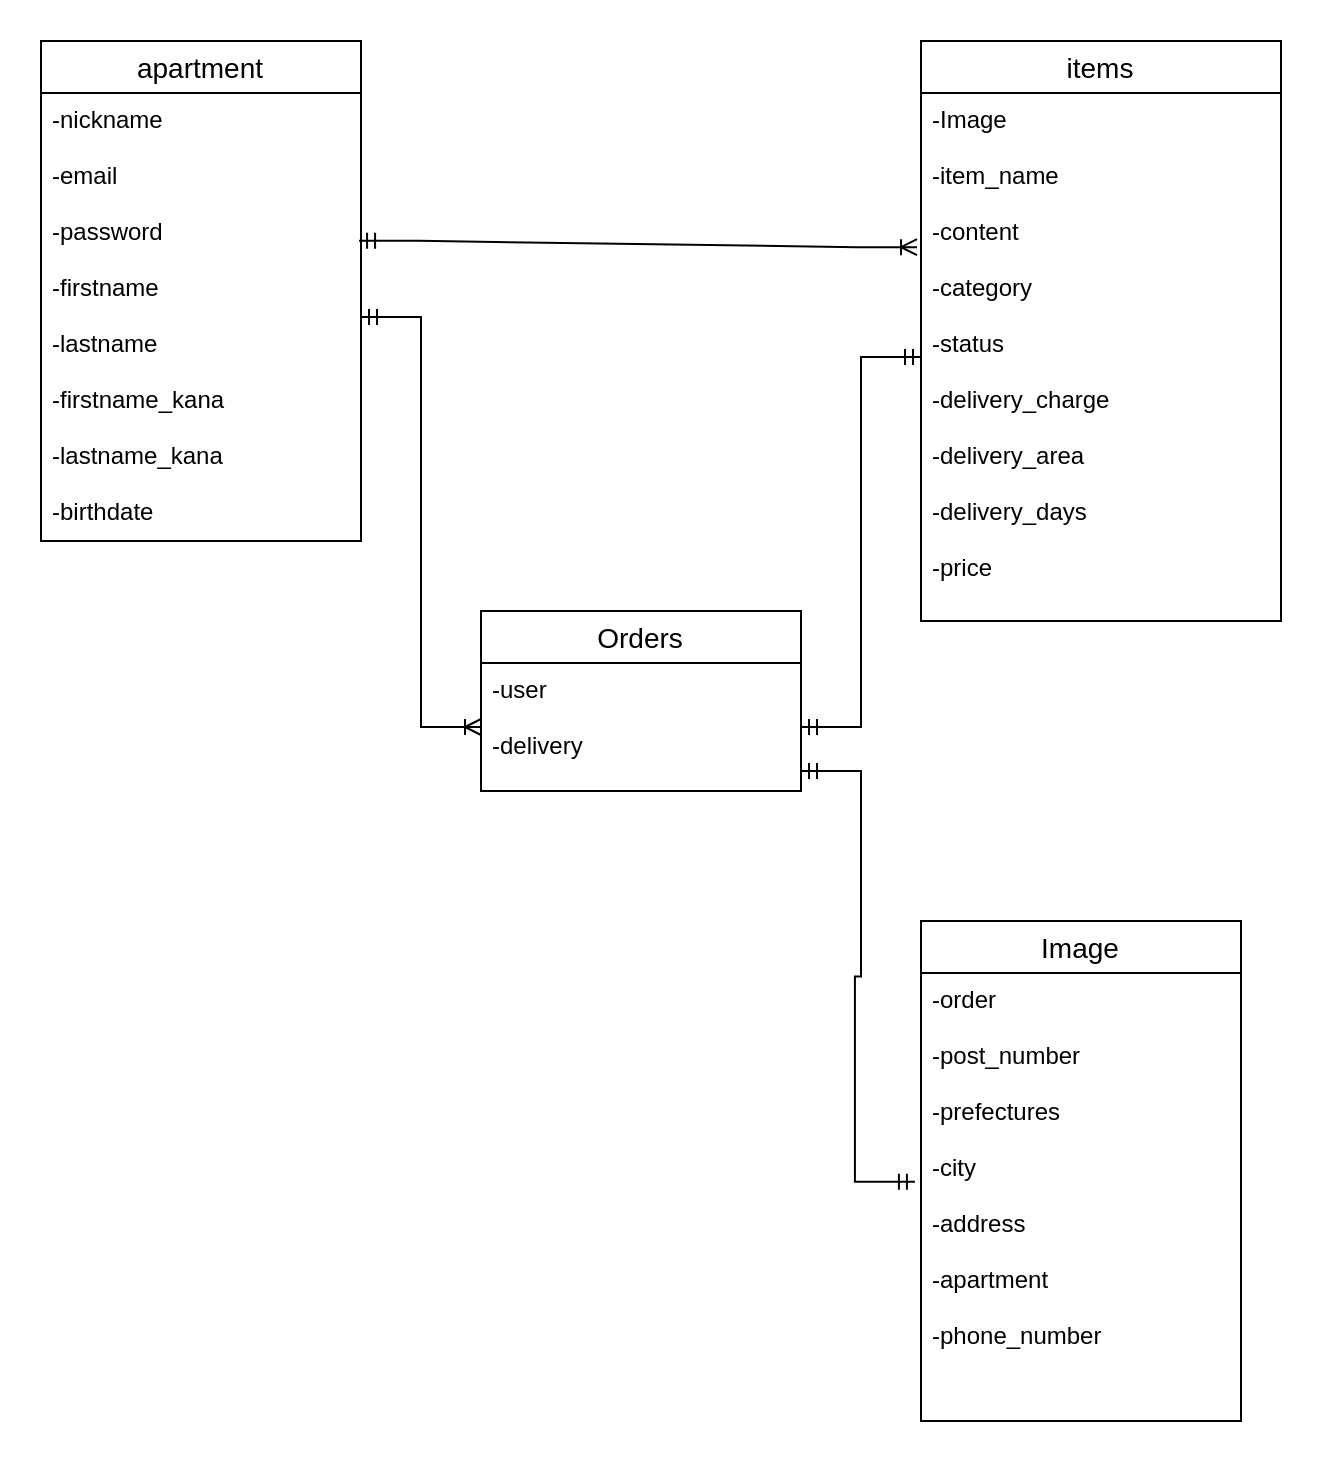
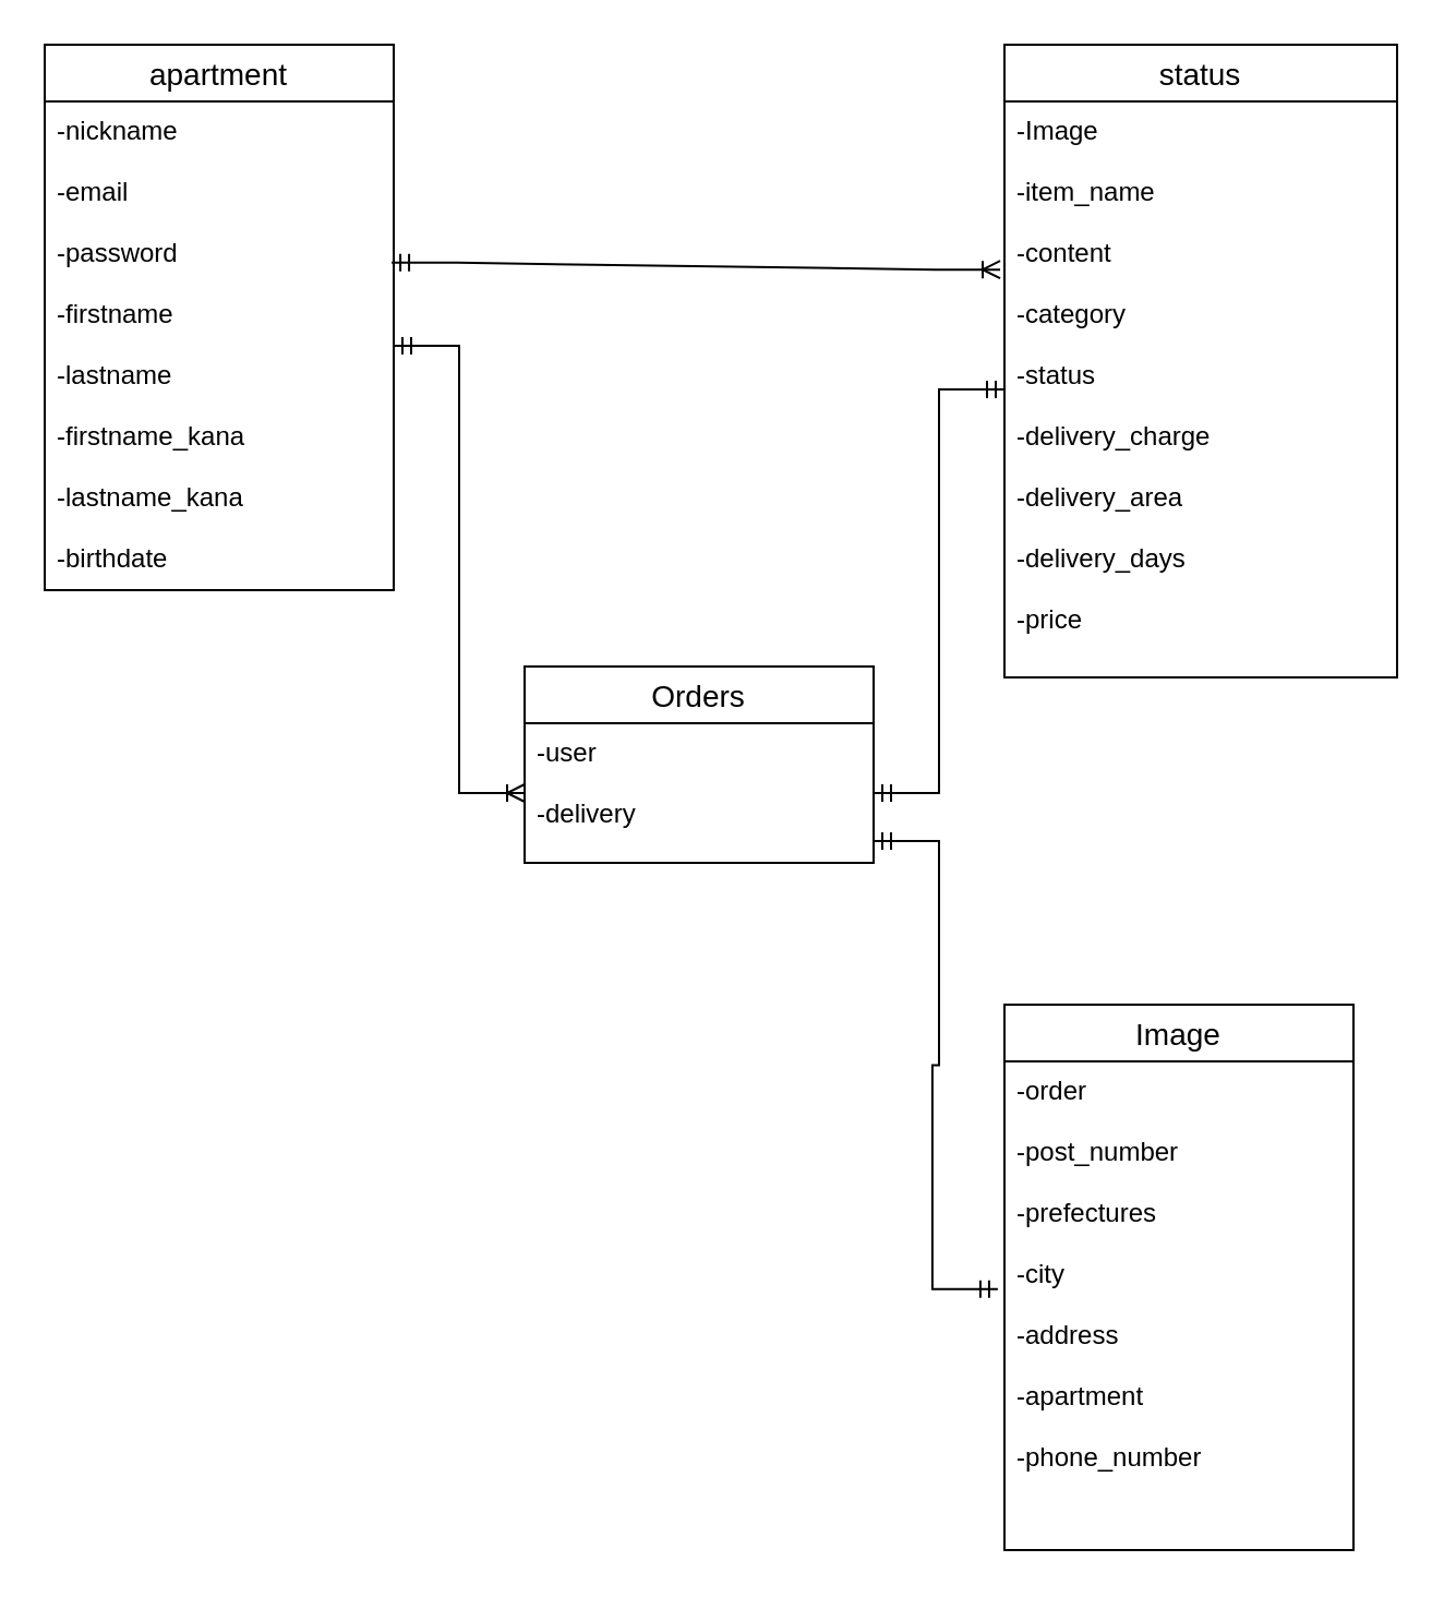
  <mxCell id="0" />
  <mxCell id="1" parent="0" />
  <mxCell id="2" value="apartment" style="swimlane;fontStyle=0;childLayout=stackLayout;horizontal=1;startSize=26;horizontalStack=0;resizeParent=1;resizeParentMax=0;resizeLast=0;collapsible=1;marginBottom=0;align=center;fontSize=14;swimlaneLine=1;" parent="1" vertex="1"><mxGeometry x="20" y="20" width="160" height="250" as="geometry"><mxRectangle x="60" y="50" width="70" height="26" as="alternateBounds" /></mxGeometry></mxCell>
  <mxCell id="3" value="-nickname&#10;&#10;-email&#10;&#10;-password&#10;&#10;-firstname&#10;&#10;-lastname&#10;&#10;-firstname_kana&#10;&#10;-lastname_kana&#10;&#10;-birthdate" style="text;strokeColor=none;fillColor=none;spacingLeft=4;spacingRight=4;overflow=hidden;rotatable=0;points=[[0,0.5],[1,0.5]];portConstraint=eastwest;fontSize=12;" parent="2" vertex="1"><mxGeometry y="26" width="160" height="224" as="geometry" /></mxCell>
- <mxCell id="4" value="items" style="swimlane;fontStyle=0;childLayout=stackLayout;horizontal=1;startSize=26;horizontalStack=0;resizeParent=1;resizeParentMax=0;resizeLast=0;collapsible=1;marginBottom=0;align=center;fontSize=14;" parent="1" vertex="1"><mxGeometry x="460" y="20" width="180" height="290" as="geometry" /></mxCell>
+ <mxCell id="4" value="status" style="swimlane;fontStyle=0;childLayout=stackLayout;horizontal=1;startSize=26;horizontalStack=0;resizeParent=1;resizeParentMax=0;resizeLast=0;collapsible=1;marginBottom=0;align=center;fontSize=14;" parent="1" vertex="1"><mxGeometry x="460" y="20" width="180" height="290" as="geometry" /></mxCell>
  <mxCell id="5" value="-Image&#10;&#10;-item_name&#10;&#10;-content&#10;&#10;-category&#10;&#10;-status&#10;&#10;-delivery_charge&#10;&#10;-delivery_area&#10;&#10;-delivery_days&#10;&#10;-price&#10;&#10;" style="text;strokeColor=none;fillColor=none;spacingLeft=4;spacingRight=4;overflow=hidden;rotatable=0;points=[[0,0.5],[1,0.5]];portConstraint=eastwest;fontSize=12;" parent="4" vertex="1"><mxGeometry y="26" width="180" height="264" as="geometry" /></mxCell>
  <mxCell id="6" value="Orders" style="swimlane;fontStyle=0;childLayout=stackLayout;horizontal=1;startSize=26;horizontalStack=0;resizeParent=1;resizeParentMax=0;resizeLast=0;collapsible=1;marginBottom=0;align=center;fontSize=14;" parent="1" vertex="1"><mxGeometry x="240" y="305" width="160" height="90" as="geometry" /></mxCell>
  <mxCell id="7" value="-user&#10;&#10;-delivery" style="text;strokeColor=none;fillColor=none;spacingLeft=4;spacingRight=4;overflow=hidden;rotatable=0;points=[[0,0.5],[1,0.5]];portConstraint=eastwest;fontSize=12;" parent="6" vertex="1"><mxGeometry y="26" width="160" height="64" as="geometry" /></mxCell>
  <mxCell id="8" value="" style="edgeStyle=entityRelationEdgeStyle;fontSize=12;html=1;endArrow=ERoneToMany;startArrow=ERmandOne;rounded=0;exitX=0.994;exitY=0.33;exitDx=0;exitDy=0;exitPerimeter=0;entryX=-0.011;entryY=0.292;entryDx=0;entryDy=0;entryPerimeter=0;" parent="1" source="3" target="5" edge="1"><mxGeometry width="100" height="100" relative="1" as="geometry"><mxPoint x="280" y="240" as="sourcePoint" /><mxPoint x="460" y="155" as="targetPoint" /></mxGeometry></mxCell>
  <mxCell id="9" value="" style="edgeStyle=entityRelationEdgeStyle;fontSize=12;html=1;endArrow=ERoneToMany;startArrow=ERmandOne;rounded=0;entryX=0;entryY=0.5;entryDx=0;entryDy=0;" parent="1" source="3" target="7" edge="1"><mxGeometry width="100" height="100" relative="1" as="geometry"><mxPoint x="260" y="270" as="sourcePoint" /><mxPoint x="330" y="350" as="targetPoint" /></mxGeometry></mxCell>
  <mxCell id="10" value="" style="edgeStyle=entityRelationEdgeStyle;fontSize=12;html=1;endArrow=ERmandOne;startArrow=ERmandOne;rounded=0;entryX=0;entryY=0.5;entryDx=0;entryDy=0;exitX=1;exitY=0.5;exitDx=0;exitDy=0;" parent="1" source="7" target="5" edge="1"><mxGeometry width="100" height="100" relative="1" as="geometry"><mxPoint x="450" y="440" as="sourcePoint" /><mxPoint x="550" y="340" as="targetPoint" /></mxGeometry></mxCell>
  <mxCell id="11" value="Image" style="swimlane;fontStyle=0;childLayout=stackLayout;horizontal=1;startSize=26;horizontalStack=0;resizeParent=1;resizeParentMax=0;resizeLast=0;collapsible=1;marginBottom=0;align=center;fontSize=14;" vertex="1" parent="1"><mxGeometry x="460" y="460" width="160" height="250" as="geometry" /></mxCell>
  <mxCell id="12" value="-order&#10;&#10;-post_number&#10;&#10;-prefectures&#10;&#10;-city&#10;&#10;-address&#10;&#10;-apartment&#10;&#10;-phone_number" style="text;strokeColor=none;fillColor=none;spacingLeft=4;spacingRight=4;overflow=hidden;rotatable=0;points=[[0,0.5],[1,0.5]];portConstraint=eastwest;fontSize=12;" vertex="1" parent="11"><mxGeometry y="26" width="160" height="224" as="geometry" /></mxCell>
  <mxCell id="13" value="" style="edgeStyle=entityRelationEdgeStyle;fontSize=12;html=1;endArrow=ERmandOne;startArrow=ERmandOne;rounded=0;exitX=1;exitY=0.844;exitDx=0;exitDy=0;exitPerimeter=0;entryX=-0.019;entryY=0.466;entryDx=0;entryDy=0;entryPerimeter=0;" edge="1" parent="1" source="7" target="12"><mxGeometry width="100" height="100" relative="1" as="geometry"><mxPoint x="314" y="672.5" as="sourcePoint" /><mxPoint x="440" y="570" as="targetPoint" /></mxGeometry></mxCell>
